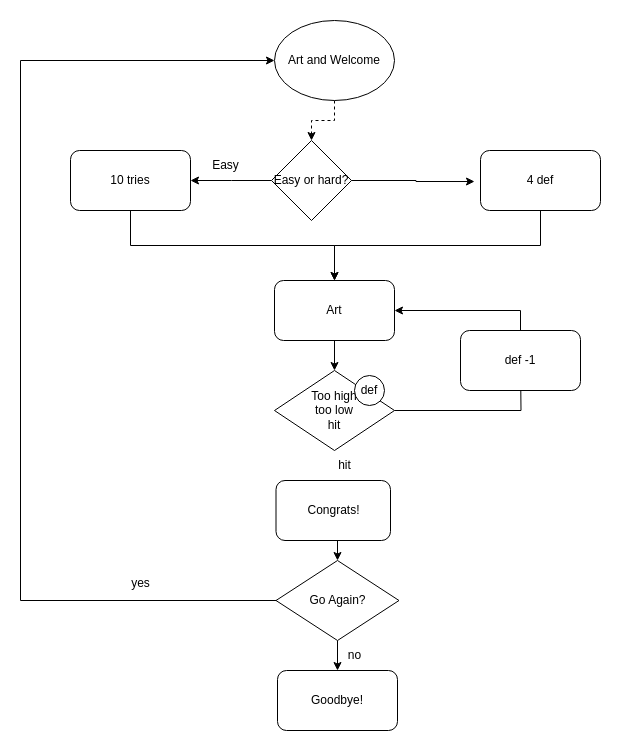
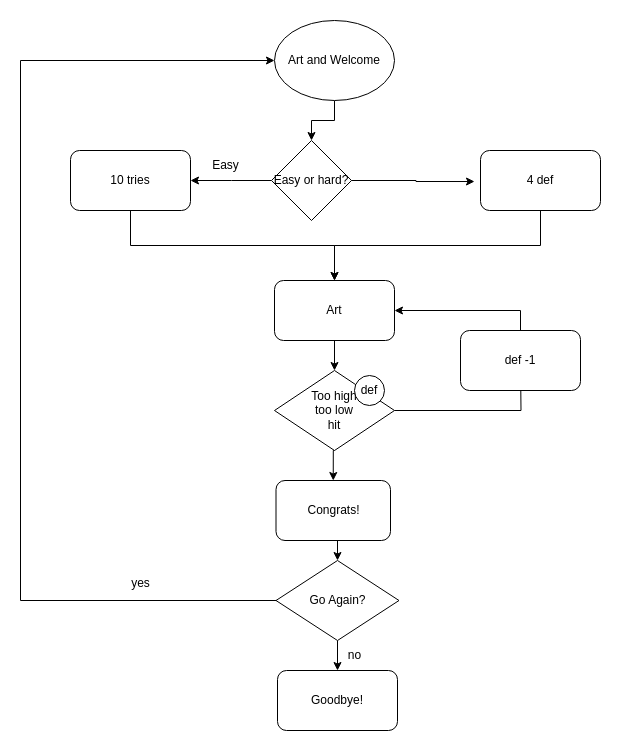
  <mxCell id="0" />
  <mxCell id="1" parent="0" />
- <mxCell id="2" style="edgeStyle=orthogonalEdgeStyle;rounded=0;orthogonalLoop=1;jettySize=auto;html=1;exitX=0.5;exitY=1;exitDx=0;exitDy=0;dashed=1;" edge="1" parent="1" source="3" target="5"><mxGeometry relative="1" as="geometry" /></mxCell>
+ <mxCell id="2" style="edgeStyle=orthogonalEdgeStyle;rounded=0;orthogonalLoop=1;jettySize=auto;html=1;exitX=0.5;exitY=1;exitDx=0;exitDy=0;" edge="1" parent="1" source="3" target="5"><mxGeometry relative="1" as="geometry" /></mxCell>
  <mxCell id="3" value="Art and Welcome" style="ellipse;whiteSpace=wrap;html=1;" vertex="1" parent="1"><mxGeometry x="274" y="20" width="120" height="80" as="geometry" /></mxCell>
  <mxCell id="4" style="edgeStyle=orthogonalEdgeStyle;rounded=0;orthogonalLoop=1;jettySize=auto;html=1;exitX=0;exitY=0.5;exitDx=0;exitDy=0;" edge="1" parent="1" source="5"><mxGeometry relative="1" as="geometry"><mxPoint x="190" y="180" as="targetPoint" /></mxGeometry></mxCell>
  <mxCell id="5" value="Easy or hard?" style="rhombus;whiteSpace=wrap;html=1;" vertex="1" parent="1"><mxGeometry x="271" y="140" width="80" height="80" as="geometry" /></mxCell>
  <mxCell id="6" value="Easy" style="text;html=1;align=center;verticalAlign=middle;resizable=0;points=[];autosize=1;strokeColor=none;fillColor=none;" vertex="1" parent="1"><mxGeometry x="200" y="150" width="50" height="30" as="geometry" /></mxCell>
  <mxCell id="7" style="edgeStyle=orthogonalEdgeStyle;rounded=0;orthogonalLoop=1;jettySize=auto;html=1;exitX=0.5;exitY=1;exitDx=0;exitDy=0;entryX=0.5;entryY=0;entryDx=0;entryDy=0;" edge="1" parent="1" source="8" target="19"><mxGeometry relative="1" as="geometry" /></mxCell>
  <mxCell id="8" value="10 tries" style="rounded=1;whiteSpace=wrap;html=1;" vertex="1" parent="1"><mxGeometry x="70" y="150" width="120" height="60" as="geometry" /></mxCell>
  <mxCell id="9" style="edgeStyle=orthogonalEdgeStyle;rounded=0;orthogonalLoop=1;jettySize=auto;html=1;exitX=0.5;exitY=1;exitDx=0;exitDy=0;entryX=0.5;entryY=0;entryDx=0;entryDy=0;" edge="1" parent="1" source="10" target="19"><mxGeometry relative="1" as="geometry" /></mxCell>
  <mxCell id="10" value="4 def" style="rounded=1;whiteSpace=wrap;html=1;" vertex="1" parent="1"><mxGeometry x="480" y="150" width="120" height="60" as="geometry" /></mxCell>
  <mxCell id="11" style="edgeStyle=orthogonalEdgeStyle;rounded=0;orthogonalLoop=1;jettySize=auto;html=1;exitX=1;exitY=0.5;exitDx=0;exitDy=0;entryX=-0.05;entryY=0.517;entryDx=0;entryDy=0;entryPerimeter=0;" edge="1" parent="1" source="5" target="10"><mxGeometry relative="1" as="geometry" /></mxCell>
+ <mxCell id="12" style="edgeStyle=orthogonalEdgeStyle;rounded=0;orthogonalLoop=1;jettySize=auto;html=1;exitX=0.5;exitY=1;exitDx=0;exitDy=0;entryX=0.5;entryY=0;entryDx=0;entryDy=0;" edge="1" parent="1" source="14" target="17"><mxGeometry relative="1" as="geometry"><mxPoint x="338.5" y="420" as="targetPoint" /></mxGeometry></mxCell>
  <mxCell id="13" style="edgeStyle=orthogonalEdgeStyle;rounded=0;orthogonalLoop=1;jettySize=auto;html=1;exitX=1;exitY=0.5;exitDx=0;exitDy=0;" edge="1" parent="1" source="14"><mxGeometry relative="1" as="geometry"><mxPoint x="520" y="360" as="targetPoint" /></mxGeometry></mxCell>
  <mxCell id="14" value="Too high&lt;br&gt;too low&lt;br&gt;hit" style="rhombus;whiteSpace=wrap;html=1;" vertex="1" parent="1"><mxGeometry x="274" y="370" width="120" height="80" as="geometry" /></mxCell>
  <mxCell id="15" value="def" style="ellipse;whiteSpace=wrap;html=1;aspect=fixed;" vertex="1" parent="1"><mxGeometry x="354" y="375" width="30" height="30" as="geometry" /></mxCell>
  <mxCell id="16" style="edgeStyle=orthogonalEdgeStyle;rounded=0;orthogonalLoop=1;jettySize=auto;html=1;exitX=0.5;exitY=1;exitDx=0;exitDy=0;" edge="1" parent="1" source="17"><mxGeometry relative="1" as="geometry"><mxPoint x="337" y="560" as="targetPoint" /></mxGeometry></mxCell>
  <mxCell id="17" value="Congrats!" style="rounded=1;whiteSpace=wrap;html=1;" vertex="1" parent="1"><mxGeometry x="275.5" y="480" width="114.5" height="60" as="geometry" /></mxCell>
  <mxCell id="18" style="edgeStyle=orthogonalEdgeStyle;rounded=0;orthogonalLoop=1;jettySize=auto;html=1;exitX=0.5;exitY=1;exitDx=0;exitDy=0;" edge="1" parent="1" source="19" target="14"><mxGeometry relative="1" as="geometry" /></mxCell>
  <mxCell id="19" value="Art" style="rounded=1;whiteSpace=wrap;html=1;" vertex="1" parent="1"><mxGeometry x="274" y="280" width="120" height="60" as="geometry" /></mxCell>
  <mxCell id="20" style="edgeStyle=orthogonalEdgeStyle;rounded=0;orthogonalLoop=1;jettySize=auto;html=1;exitX=0;exitY=0.5;exitDx=0;exitDy=0;entryX=0;entryY=0.5;entryDx=0;entryDy=0;" edge="1" parent="1" source="22" target="3"><mxGeometry relative="1" as="geometry"><Array as="points"><mxPoint x="20" y="600" /><mxPoint x="20" y="60" /></Array></mxGeometry></mxCell>
  <mxCell id="21" style="edgeStyle=orthogonalEdgeStyle;rounded=0;orthogonalLoop=1;jettySize=auto;html=1;exitX=0.5;exitY=1;exitDx=0;exitDy=0;entryX=0.5;entryY=0;entryDx=0;entryDy=0;" edge="1" parent="1" source="22" target="24"><mxGeometry relative="1" as="geometry" /></mxCell>
  <mxCell id="22" value="Go Again?" style="rhombus;whiteSpace=wrap;html=1;" vertex="1" parent="1"><mxGeometry x="275.5" y="560" width="123" height="80" as="geometry" /></mxCell>
  <mxCell id="23" value="yes" style="text;html=1;align=center;verticalAlign=middle;resizable=0;points=[];autosize=1;strokeColor=none;fillColor=none;" vertex="1" parent="1"><mxGeometry x="120" y="568" width="40" height="30" as="geometry" /></mxCell>
  <mxCell id="24" value="Goodbye!" style="rounded=1;whiteSpace=wrap;html=1;" vertex="1" parent="1"><mxGeometry x="277" y="670" width="120" height="60" as="geometry" /></mxCell>
- <mxCell id="25" value="hit" style="text;html=1;align=center;verticalAlign=middle;resizable=0;points=[];autosize=1;strokeColor=none;fillColor=none;" vertex="1" parent="1"><mxGeometry x="324" y="450" width="40" height="30" as="geometry" /></mxCell>
  <mxCell id="26" style="edgeStyle=orthogonalEdgeStyle;rounded=0;orthogonalLoop=1;jettySize=auto;html=1;exitX=0.5;exitY=0;exitDx=0;exitDy=0;entryX=1;entryY=0.5;entryDx=0;entryDy=0;" edge="1" parent="1" source="27" target="19"><mxGeometry relative="1" as="geometry" /></mxCell>
  <mxCell id="27" value="def -1" style="rounded=1;whiteSpace=wrap;html=1;" vertex="1" parent="1"><mxGeometry x="460" y="330" width="120" height="60" as="geometry" /></mxCell>
  <mxCell id="28" value="no" style="text;html=1;align=center;verticalAlign=middle;resizable=0;points=[];autosize=1;strokeColor=none;fillColor=none;" vertex="1" parent="1"><mxGeometry x="334" y="640" width="40" height="30" as="geometry" /></mxCell>
